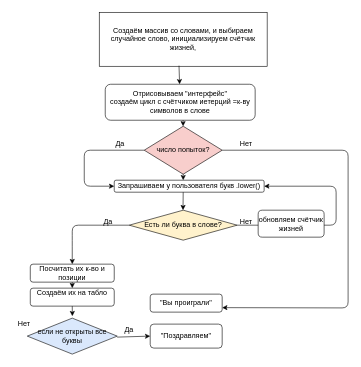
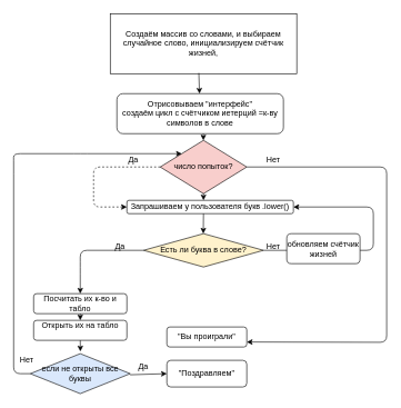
  <mxCell id="0" />
  <mxCell id="1" parent="0" />
  <mxCell id="2" value="Yes" style="rounded=0;html=1;jettySize=auto;orthogonalLoop=1;fontSize=11;endArrow=block;endFill=0;endSize=8;strokeWidth=1;shadow=0;labelBackgroundColor=none;edgeStyle=orthogonalEdgeStyle;" parent="1" edge="1"><mxGeometry y="20" relative="1" as="geometry"><mxPoint as="offset" /><mxPoint x="140" y="360" as="targetPoint" /></mxGeometry></mxCell>
  <mxCell id="3" value="No" style="edgeStyle=orthogonalEdgeStyle;rounded=0;html=1;jettySize=auto;orthogonalLoop=1;fontSize=11;endArrow=block;endFill=0;endSize=8;strokeWidth=1;shadow=0;labelBackgroundColor=none;" parent="1" edge="1"><mxGeometry y="10" relative="1" as="geometry"><mxPoint as="offset" /><mxPoint x="190" y="280" as="sourcePoint" /></mxGeometry></mxCell>
  <mxCell id="4" value="No" style="rounded=0;html=1;jettySize=auto;orthogonalLoop=1;fontSize=11;endArrow=block;endFill=0;endSize=8;strokeWidth=1;shadow=0;labelBackgroundColor=none;edgeStyle=orthogonalEdgeStyle;" parent="1" edge="1"><mxGeometry x="0.333" y="20" relative="1" as="geometry"><mxPoint as="offset" /><mxPoint x="140" y="500" as="targetPoint" /></mxGeometry></mxCell>
  <mxCell id="5" value="Yes" style="edgeStyle=orthogonalEdgeStyle;rounded=0;html=1;jettySize=auto;orthogonalLoop=1;fontSize=11;endArrow=block;endFill=0;endSize=8;strokeWidth=1;shadow=0;labelBackgroundColor=none;" parent="1" edge="1"><mxGeometry y="10" relative="1" as="geometry"><mxPoint as="offset" /><mxPoint x="190" y="400" as="sourcePoint" /></mxGeometry></mxCell>
  <mxCell id="6" value="Создаём массив со словами, и выбираем случайное слово, инициализируем счётчик жизней," style="rounded=0;whiteSpace=wrap;html=1;" vertex="1" parent="1"><mxGeometry x="165" y="20" width="280" height="90" as="geometry" /></mxCell>
  <mxCell id="7" value="" style="endArrow=classic;html=1;exitX=0.475;exitY=0.989;exitDx=0;exitDy=0;exitPerimeter=0;" edge="1" parent="1" source="6" target="8"><mxGeometry width="50" height="50" relative="1" as="geometry"><mxPoint x="305" y="160" as="sourcePoint" /><mxPoint x="298" y="140" as="targetPoint" /></mxGeometry></mxCell>
  <mxCell id="8" value="&lt;div&gt;Отрисовываем &quot;интерфейс&quot;&lt;br&gt;&lt;/div&gt;&lt;div&gt;создаём цикл с счётчиком иетерций =к-ву символов в слове&lt;/div&gt;" style="rounded=1;whiteSpace=wrap;html=1;" vertex="1" parent="1"><mxGeometry x="175" y="140" width="250" height="60" as="geometry" /></mxCell>
  <mxCell id="9" value="" style="endArrow=classic;html=1;" edge="1" parent="1"><mxGeometry width="50" height="50" relative="1" as="geometry"><mxPoint x="305" y="280" as="sourcePoint" /><mxPoint x="305" y="300" as="targetPoint" /></mxGeometry></mxCell>
  <mxCell id="10" value="Запрашиваем у пользователя букв .lower()" style="rounded=1;whiteSpace=wrap;html=1;" vertex="1" parent="1"><mxGeometry x="190" y="300" width="250" height="20" as="geometry" /></mxCell>
  <mxCell id="11" value="Есть ли буква в слове?" style="rhombus;whiteSpace=wrap;html=1;fillColor=#fff2cc;" vertex="1" parent="1"><mxGeometry x="215" y="350" width="180" height="50" as="geometry" /></mxCell>
  <mxCell id="12" value="" style="endArrow=classic;html=1;" edge="1" parent="1"><mxGeometry width="50" height="50" relative="1" as="geometry"><mxPoint x="305" y="320" as="sourcePoint" /><mxPoint x="304.71" y="350" as="targetPoint" /></mxGeometry></mxCell>
  <mxCell id="13" value="" style="endArrow=classic;html=1;entryX=1;entryY=0.5;entryDx=0;entryDy=0;" edge="1" parent="1" target="10"><mxGeometry width="50" height="50" relative="1" as="geometry"><mxPoint x="480" y="375" as="sourcePoint" /><mxPoint x="480" y="310" as="targetPoint" /><Array as="points"><mxPoint x="560" y="375" /><mxPoint x="560" y="310" /></Array></mxGeometry></mxCell>
  <mxCell id="14" value="Нет" style="text;html=1;strokeColor=none;fillColor=none;align=center;verticalAlign=middle;whiteSpace=wrap;rounded=0;" vertex="1" parent="1"><mxGeometry x="390" y="360" width="40" height="20" as="geometry" /></mxCell>
  <mxCell id="15" value="обновляем счётчик жизней" style="rounded=1;whiteSpace=wrap;html=1;" vertex="1" parent="1"><mxGeometry x="430" y="350" width="110" height="45" as="geometry" /></mxCell>
  <mxCell id="16" value="" style="endArrow=none;html=1;entryX=1;entryY=0.5;entryDx=0;entryDy=0;" edge="1" parent="1" target="11"><mxGeometry width="50" height="50" relative="1" as="geometry"><mxPoint x="430" y="375" as="sourcePoint" /><mxPoint x="400" y="370" as="targetPoint" /></mxGeometry></mxCell>
  <mxCell id="17" value="" style="endArrow=classic;html=1;exitX=0;exitY=0.5;exitDx=0;exitDy=0;" edge="1" parent="1" source="11"><mxGeometry width="50" height="50" relative="1" as="geometry"><mxPoint x="200" y="440" as="sourcePoint" /><mxPoint x="120" y="440" as="targetPoint" /><Array as="points"><mxPoint x="120" y="375" /><mxPoint x="120" y="400" /></Array></mxGeometry></mxCell>
  <mxCell id="18" value="Да" style="text;html=1;strokeColor=none;fillColor=none;align=center;verticalAlign=middle;whiteSpace=wrap;rounded=0;" vertex="1" parent="1"><mxGeometry x="160" y="360" width="40" height="20" as="geometry" /></mxCell>
- <mxCell id="19" value="Посчитать их к-во и позиции" style="rounded=1;whiteSpace=wrap;html=1;" vertex="1" parent="1"><mxGeometry x="50" y="440" width="140" height="30" as="geometry" /></mxCell>
+ <mxCell id="19" value="Посчитать их к-во и табло" style="rounded=1;whiteSpace=wrap;html=1;" vertex="1" parent="1"><mxGeometry x="50" y="440" width="140" height="30" as="geometry" /></mxCell>
  <mxCell id="20" value="" style="endArrow=classic;html=1;exitX=0.5;exitY=1;exitDx=0;exitDy=0;" edge="1" parent="1" source="19" target="21"><mxGeometry width="50" height="50" relative="1" as="geometry"><mxPoint x="200" y="470" as="sourcePoint" /><mxPoint x="120" y="490" as="targetPoint" /></mxGeometry></mxCell>
- <mxCell id="21" value="&lt;div&gt;Создаём их на табло&lt;/div&gt;&lt;div&gt;&lt;br&gt;&lt;/div&gt;" style="rounded=1;whiteSpace=wrap;html=1;" vertex="1" parent="1"><mxGeometry x="50" y="480" width="140" height="30" as="geometry" /></mxCell>
+ <mxCell id="21" value="&lt;div&gt;Открыть их на табло&lt;/div&gt;&lt;div&gt;&lt;br&gt;&lt;/div&gt;" style="rounded=1;whiteSpace=wrap;html=1;" vertex="1" parent="1"><mxGeometry x="50" y="480" width="140" height="30" as="geometry" /></mxCell>
  <mxCell id="22" value="если не открыты все буквы" style="rhombus;whiteSpace=wrap;html=1;fillColor=#dae8fc;" vertex="1" parent="1"><mxGeometry x="45" y="530" width="150" height="60" as="geometry" /></mxCell>
  <mxCell id="23" value="" style="endArrow=classic;html=1;exitX=0.5;exitY=1;exitDx=0;exitDy=0;entryX=0.501;entryY=-0.055;entryDx=0;entryDy=0;entryPerimeter=0;" edge="1" parent="1" source="21" target="22"><mxGeometry width="50" height="50" relative="1" as="geometry"><mxPoint x="200" y="480" as="sourcePoint" /><mxPoint x="250" y="430" as="targetPoint" /></mxGeometry></mxCell>
+ <mxCell id="24" value="" style="endArrow=classic;html=1;entryX=0;entryY=0;entryDx=0;entryDy=0;exitX=0;exitY=0.5;exitDx=0;exitDy=0;" edge="1" parent="1" source="22" target="27"><mxGeometry width="50" height="50" relative="1" as="geometry"><mxPoint x="200" y="480" as="sourcePoint" /><mxPoint x="250" y="430" as="targetPoint" /><Array as="points"><mxPoint x="20" y="560" /><mxPoint x="20" y="250" /><mxPoint x="20" y="230" /><mxPoint x="120" y="230" /></Array></mxGeometry></mxCell>
  <mxCell id="25" value="Нет" style="text;html=1;strokeColor=none;fillColor=none;align=center;verticalAlign=middle;whiteSpace=wrap;rounded=0;" vertex="1" parent="1"><mxGeometry x="20" y="530" width="40" height="20" as="geometry" /></mxCell>
  <mxCell id="26" value="" style="endArrow=classic;html=1;" edge="1" parent="1" target="27"><mxGeometry width="50" height="50" relative="1" as="geometry"><mxPoint x="304.8" y="200" as="sourcePoint" /><mxPoint x="304.8" y="220" as="targetPoint" /></mxGeometry></mxCell>
  <mxCell id="27" value="число попыток?" style="rhombus;whiteSpace=wrap;html=1;fillColor=#f8cecc;" vertex="1" parent="1"><mxGeometry x="240" y="210" width="130" height="80" as="geometry" /></mxCell>
- <mxCell id="28" value="" style="endArrow=classic;html=1;entryX=0;entryY=0.5;entryDx=0;entryDy=0;exitX=0;exitY=0.5;exitDx=0;exitDy=0;" edge="1" parent="1" source="27" target="10"><mxGeometry width="50" height="50" relative="1" as="geometry"><mxPoint x="240" y="350" as="sourcePoint" /><mxPoint x="290" y="300" as="targetPoint" /><Array as="points"><mxPoint x="140" y="250" /><mxPoint x="140" y="310" /></Array></mxGeometry></mxCell>
+ <mxCell id="28" value="" style="endArrow=classic;html=1;entryX=0;entryY=0.5;entryDx=0;entryDy=0;exitX=0;exitY=0.5;exitDx=0;exitDy=0;dashed=1;" edge="1" parent="1" source="27" target="10"><mxGeometry width="50" height="50" relative="1" as="geometry"><mxPoint x="240" y="350" as="sourcePoint" /><mxPoint x="290" y="300" as="targetPoint" /><Array as="points"><mxPoint x="140" y="250" /><mxPoint x="140" y="310" /></Array></mxGeometry></mxCell>
  <mxCell id="29" value="Да" style="text;html=1;strokeColor=none;fillColor=none;align=center;verticalAlign=middle;whiteSpace=wrap;rounded=0;" vertex="1" parent="1"><mxGeometry x="180" y="230" width="40" height="20" as="geometry" /></mxCell>
  <mxCell id="30" value="&quot;Поздравляем&quot;" style="rounded=1;whiteSpace=wrap;html=1;" vertex="1" parent="1"><mxGeometry x="250" y="540" width="120" height="40" as="geometry" /></mxCell>
  <mxCell id="31" value="" style="endArrow=classic;html=1;exitX=0.999;exitY=0.528;exitDx=0;exitDy=0;entryX=0;entryY=0.5;entryDx=0;entryDy=0;exitPerimeter=0;" edge="1" parent="1" source="22" target="30"><mxGeometry width="50" height="50" relative="1" as="geometry"><mxPoint x="195" y="570" as="sourcePoint" /><mxPoint x="390" y="470" as="targetPoint" /></mxGeometry></mxCell>
  <mxCell id="32" value="Да" style="text;html=1;strokeColor=none;fillColor=none;align=center;verticalAlign=middle;whiteSpace=wrap;rounded=0;" vertex="1" parent="1"><mxGeometry x="195" y="540" width="40" height="20" as="geometry" /></mxCell>
  <mxCell id="33" value="&quot;Вы проиграли&quot;" style="rounded=1;whiteSpace=wrap;html=1;" vertex="1" parent="1"><mxGeometry x="250" y="490" width="120" height="30" as="geometry" /></mxCell>
  <mxCell id="34" value="" style="endArrow=classic;html=1;exitX=1;exitY=0.5;exitDx=0;exitDy=0;entryX=1;entryY=0.75;entryDx=0;entryDy=0;" edge="1" parent="1" source="27" target="33"><mxGeometry width="50" height="50" relative="1" as="geometry"><mxPoint x="340" y="390" as="sourcePoint" /><mxPoint x="390" y="340" as="targetPoint" /><Array as="points"><mxPoint x="580" y="250" /><mxPoint x="580" y="513" /></Array></mxGeometry></mxCell>
  <mxCell id="35" value="Нет" style="text;html=1;strokeColor=none;fillColor=none;align=center;verticalAlign=middle;whiteSpace=wrap;rounded=0;" vertex="1" parent="1"><mxGeometry x="390" y="230" width="40" height="20" as="geometry" /></mxCell>
